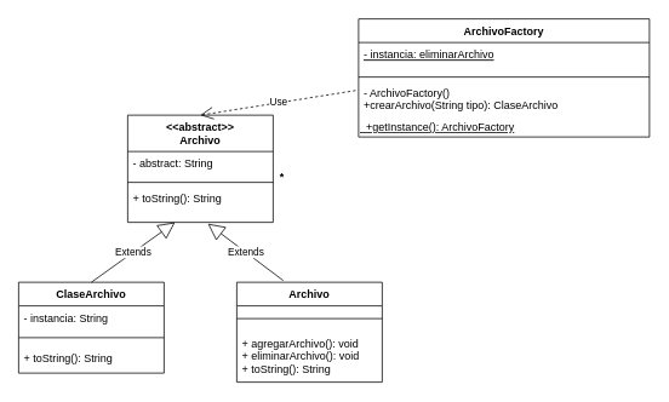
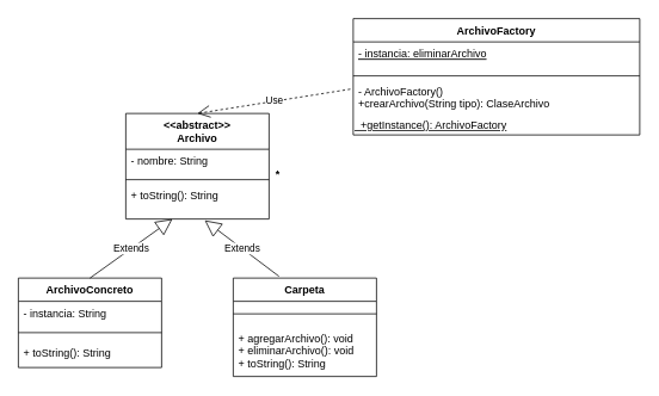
  <mxCell id="0" />
  <mxCell id="1" parent="0" />
  <mxCell id="2" value="&lt;&lt;abstract&gt;&gt;&#10;Archivo" style="swimlane;fontStyle=1;align=center;verticalAlign=top;childLayout=stackLayout;horizontal=1;startSize=40;horizontalStack=0;resizeParent=1;resizeParentMax=0;resizeLast=0;collapsible=1;marginBottom=0;" parent="1" vertex="1"><mxGeometry x="140" y="126" width="160" height="118" as="geometry" /></mxCell>
- <mxCell id="3" value="- abstract: String&#10;" style="text;strokeColor=none;fillColor=none;align=left;verticalAlign=top;spacingLeft=4;spacingRight=4;overflow=hidden;rotatable=0;points=[[0,0.5],[1,0.5]];portConstraint=eastwest;" parent="2" vertex="1"><mxGeometry y="40" width="160" height="30" as="geometry" /></mxCell>
+ <mxCell id="3" value="- nombre: String&#10;" style="text;strokeColor=none;fillColor=none;align=left;verticalAlign=top;spacingLeft=4;spacingRight=4;overflow=hidden;rotatable=0;points=[[0,0.5],[1,0.5]];portConstraint=eastwest;" parent="2" vertex="1"><mxGeometry y="40" width="160" height="30" as="geometry" /></mxCell>
  <mxCell id="4" value="" style="line;strokeWidth=1;fillColor=none;align=left;verticalAlign=middle;spacingTop=-1;spacingLeft=3;spacingRight=3;rotatable=0;labelPosition=right;points=[];portConstraint=eastwest;strokeColor=inherit;" parent="2" vertex="1"><mxGeometry y="70" width="160" height="8" as="geometry" /></mxCell>
  <mxCell id="5" value="+ toString(): String" style="text;strokeColor=none;fillColor=none;align=left;verticalAlign=top;spacingLeft=4;spacingRight=4;overflow=hidden;rotatable=0;points=[[0,0.5],[1,0.5]];portConstraint=eastwest;" parent="2" vertex="1"><mxGeometry y="78" width="160" height="40" as="geometry" /></mxCell>
  <mxCell id="6" value="ArchivoFactory" style="swimlane;fontStyle=1;align=center;verticalAlign=top;childLayout=stackLayout;horizontal=1;startSize=26;horizontalStack=0;resizeParent=1;resizeParentMax=0;resizeLast=0;collapsible=1;marginBottom=0;" parent="1" vertex="1"><mxGeometry x="394" width="320" height="130" as="geometry" y="20" /></mxCell>
  <mxCell id="7" value="- instancia: eliminarArchivo" style="text;strokeColor=none;fillColor=none;align=left;verticalAlign=top;spacingLeft=4;spacingRight=4;overflow=hidden;rotatable=0;points=[[0,0.5],[1,0.5]];portConstraint=eastwest;fontStyle=4" parent="6" vertex="1"><mxGeometry y="26" width="320" height="34" as="geometry" /></mxCell>
  <mxCell id="8" value="" style="line;strokeWidth=1;fillColor=none;align=left;verticalAlign=middle;spacingTop=-1;spacingLeft=3;spacingRight=3;rotatable=0;labelPosition=right;points=[];portConstraint=eastwest;strokeColor=inherit;" parent="6" vertex="1"><mxGeometry y="60" width="320" height="8" as="geometry" /></mxCell>
  <mxCell id="9" value="- ArchivoFactory()&#10;+crearArchivo(String tipo): ClaseArchivo" style="text;strokeColor=none;fillColor=none;align=left;verticalAlign=top;spacingLeft=4;spacingRight=4;overflow=hidden;rotatable=0;points=[[0,0.5],[1,0.5]];portConstraint=eastwest;" parent="6" vertex="1"><mxGeometry y="68" width="320" height="42" as="geometry" /></mxCell>
  <mxCell id="10" value="&lt;span style=&quot;&quot;&gt;&amp;nbsp; +getInstance(): ArchivoFactory&lt;/span&gt;" style="text;html=1;strokeColor=none;fillColor=none;align=left;verticalAlign=middle;whiteSpace=wrap;rounded=0;fontStyle=4" parent="6" vertex="1"><mxGeometry y="110" width="320" height="20" as="geometry" /></mxCell>
- <mxCell id="11" value="ClaseArchivo" style="swimlane;fontStyle=1;align=center;verticalAlign=top;childLayout=stackLayout;horizontal=1;startSize=26;horizontalStack=0;resizeParent=1;resizeParentMax=0;resizeLast=0;collapsible=1;marginBottom=0;" parent="1" vertex="1"><mxGeometry x="20" y="310" width="160" height="100" as="geometry" /></mxCell>
+ <mxCell id="11" value="ArchivoConcreto" style="swimlane;fontStyle=1;align=center;verticalAlign=top;childLayout=stackLayout;horizontal=1;startSize=26;horizontalStack=0;resizeParent=1;resizeParentMax=0;resizeLast=0;collapsible=1;marginBottom=0;" parent="1" vertex="1"><mxGeometry x="20" y="310" width="160" height="100" as="geometry" /></mxCell>
  <mxCell id="12" value="- instancia: String" style="text;strokeColor=none;fillColor=none;align=left;verticalAlign=top;spacingLeft=4;spacingRight=4;overflow=hidden;rotatable=0;points=[[0,0.5],[1,0.5]];portConstraint=eastwest;" vertex="1" parent="11"><mxGeometry y="26" width="160" height="26" as="geometry" /></mxCell>
  <mxCell id="13" value="" style="line;strokeWidth=1;fillColor=none;align=left;verticalAlign=middle;spacingTop=-1;spacingLeft=3;spacingRight=3;rotatable=0;labelPosition=right;points=[];portConstraint=eastwest;strokeColor=inherit;" parent="11" vertex="1"><mxGeometry y="52" width="160" height="18" as="geometry" /></mxCell>
  <mxCell id="14" value="+ toString(): String" style="text;strokeColor=none;fillColor=none;align=left;verticalAlign=top;spacingLeft=4;spacingRight=4;overflow=hidden;rotatable=0;points=[[0,0.5],[1,0.5]];portConstraint=eastwest;" parent="11" vertex="1"><mxGeometry y="70" width="160" height="30" as="geometry" /></mxCell>
  <mxCell id="15" value="Use" style="endArrow=open;endSize=12;dashed=1;html=1;rounded=0;entryX=0.5;entryY=0;entryDx=0;entryDy=0;exitX=-0.01;exitY=0.258;exitDx=0;exitDy=0;exitPerimeter=0;" parent="1" source="9" target="2" edge="1"><mxGeometry width="160" relative="1" as="geometry"><mxPoint x="310" y="270" as="sourcePoint" /><mxPoint x="470" y="270" as="targetPoint" /></mxGeometry></mxCell>
  <mxCell id="16" value="*" style="text;align=center;fontStyle=1;verticalAlign=middle;spacingLeft=3;spacingRight=3;strokeColor=none;rotatable=0;points=[[0,0.5],[1,0.5]];portConstraint=eastwest;" parent="1" vertex="1"><mxGeometry x="270" y="180" width="80" height="26" as="geometry" /></mxCell>
  <mxCell id="17" value="Extends" style="endArrow=block;endSize=16;endFill=0;html=1;rounded=0;exitX=0.5;exitY=0;exitDx=0;exitDy=0;" parent="1" source="11" target="5" edge="1"><mxGeometry width="160" relative="1" as="geometry"><mxPoint x="310" y="270" as="sourcePoint" /><mxPoint x="200" y="280" as="targetPoint" /></mxGeometry></mxCell>
  <mxCell id="18" value="Extends" style="endArrow=block;endSize=16;endFill=0;html=1;rounded=0;exitX=0.319;exitY=-0.018;exitDx=0;exitDy=0;entryX=0.551;entryY=1.037;entryDx=0;entryDy=0;entryPerimeter=0;exitPerimeter=0;" parent="1" source="19" target="5" edge="1"><mxGeometry width="160" relative="1" as="geometry"><mxPoint x="407.52" y="398.62" as="sourcePoint" /><mxPoint x="207.52" y="297.68" as="targetPoint" /></mxGeometry></mxCell>
- <mxCell id="19" value="Archivo" style="swimlane;fontStyle=1;align=center;verticalAlign=top;childLayout=stackLayout;horizontal=1;startSize=26;horizontalStack=0;resizeParent=1;resizeParentMax=0;resizeLast=0;collapsible=1;marginBottom=0;" parent="1" vertex="1"><mxGeometry x="260" y="310" width="160" height="110" as="geometry" /></mxCell>
+ <mxCell id="19" value="Carpeta" style="swimlane;fontStyle=1;align=center;verticalAlign=top;childLayout=stackLayout;horizontal=1;startSize=26;horizontalStack=0;resizeParent=1;resizeParentMax=0;resizeLast=0;collapsible=1;marginBottom=0;" parent="1" vertex="1"><mxGeometry x="260" y="310" width="160" height="110" as="geometry" /></mxCell>
  <mxCell id="20" value="" style="line;strokeWidth=1;fillColor=none;align=left;verticalAlign=middle;spacingTop=-1;spacingLeft=3;spacingRight=3;rotatable=0;labelPosition=right;points=[];portConstraint=eastwest;strokeColor=inherit;" parent="19" vertex="1"><mxGeometry y="26" width="160" height="28" as="geometry" /></mxCell>
  <mxCell id="21" value="+ agregarArchivo(): void&#10;+ eliminarArchivo(): void&#10;+ toString(): String" style="text;strokeColor=none;fillColor=none;align=left;verticalAlign=top;spacingLeft=4;spacingRight=4;overflow=hidden;rotatable=0;points=[[0,0.5],[1,0.5]];portConstraint=eastwest;" parent="19" vertex="1"><mxGeometry y="54" width="160" height="56" as="geometry" /></mxCell>
